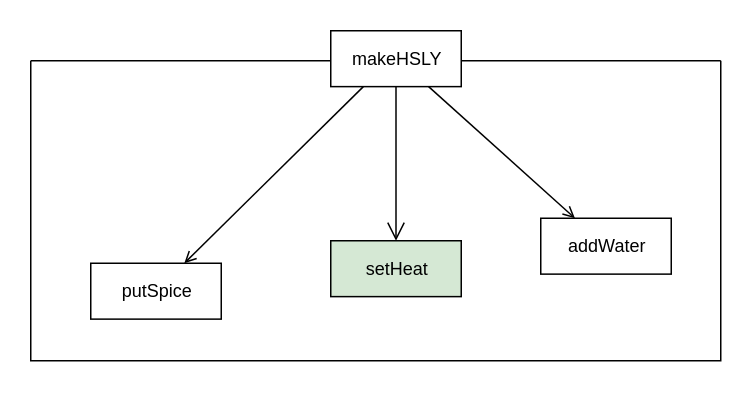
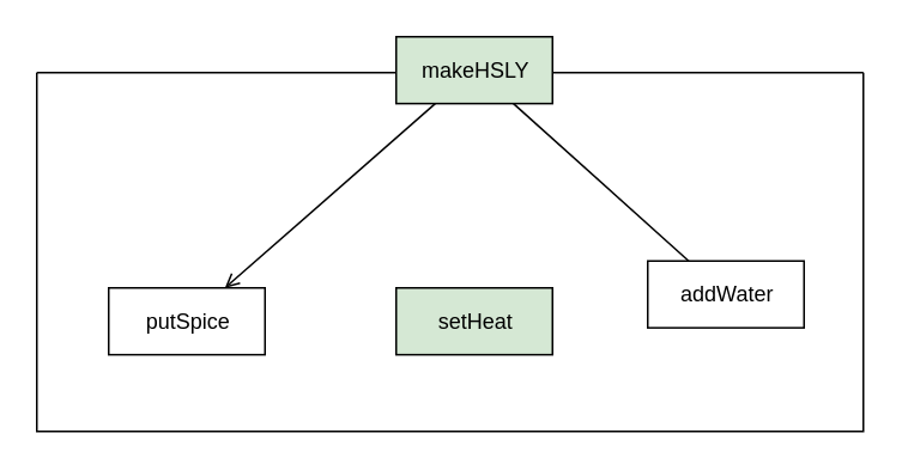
  <mxCell id="0" />
  <mxCell id="1" parent="0" />
- <mxCell id="2" style="edgeStyle=orthogonalEdgeStyle;rounded=0;orthogonalLoop=1;jettySize=auto;html=1;endArrow=open;endFill=0;endSize=10;exitX=0.5;exitY=1;exitDx=0;exitDy=0;entryX=0.5;entryY=0;entryDx=0;entryDy=0;" parent="1" source="9" target="5" edge="1"><mxGeometry relative="1" as="geometry"><mxPoint x="264" y="150" as="targetPoint" /></mxGeometry></mxCell>
  <mxCell id="3" value="" style="swimlane;startSize=0;" parent="1" vertex="1"><mxGeometry x="20" y="40" width="460" height="200" as="geometry" /></mxCell>
- <mxCell id="4" value="putSpice" style="html=1;" parent="3" vertex="1"><mxGeometry x="40" y="135" width="87" height="37.25" as="geometry" /></mxCell>
+ <mxCell id="4" value="putSpice" style="html=1;" parent="3" vertex="1"><mxGeometry x="40" y="120" width="87" height="37.25" as="geometry" /></mxCell>
  <mxCell id="5" value="setHeat" style="html=1;fillColor=#d5e8d4;" parent="3" vertex="1"><mxGeometry x="200" y="120" width="87" height="37.25" as="geometry" /></mxCell>
  <mxCell id="6" value="addWater" style="html=1;" parent="3" vertex="1"><mxGeometry x="340" y="105" width="87" height="37.25" as="geometry" /></mxCell>
  <mxCell id="7" style="rounded=0;orthogonalLoop=1;jettySize=auto;html=1;exitX=0.25;exitY=1;exitDx=0;exitDy=0;endArrow=open;endFill=0;" parent="1" source="9" target="4" edge="1"><mxGeometry relative="1" as="geometry" /></mxCell>
- <mxCell id="8" style="rounded=0;orthogonalLoop=1;jettySize=auto;html=1;exitX=0.75;exitY=1;exitDx=0;exitDy=0;endArrow=open;endFill=0;" parent="1" source="9" target="6" edge="1"><mxGeometry relative="1" as="geometry" /></mxCell>
- <mxCell id="9" value="makeHSLY" style="html=1;" parent="1" vertex="1"><mxGeometry x="220" y="20" width="87" height="37.25" as="geometry" /></mxCell>
+ <mxCell id="8" style="rounded=0;orthogonalLoop=1;jettySize=auto;html=1;exitX=0.75;exitY=1;exitDx=0;exitDy=0;endArrow=none;endFill=0;" parent="1" source="9" target="6" edge="1"><mxGeometry relative="1" as="geometry" /></mxCell>
+ <mxCell id="9" value="makeHSLY" style="html=1;fillColor=#d5e8d4;" parent="1" vertex="1"><mxGeometry x="220" y="20" width="87" height="37.25" as="geometry" /></mxCell>
